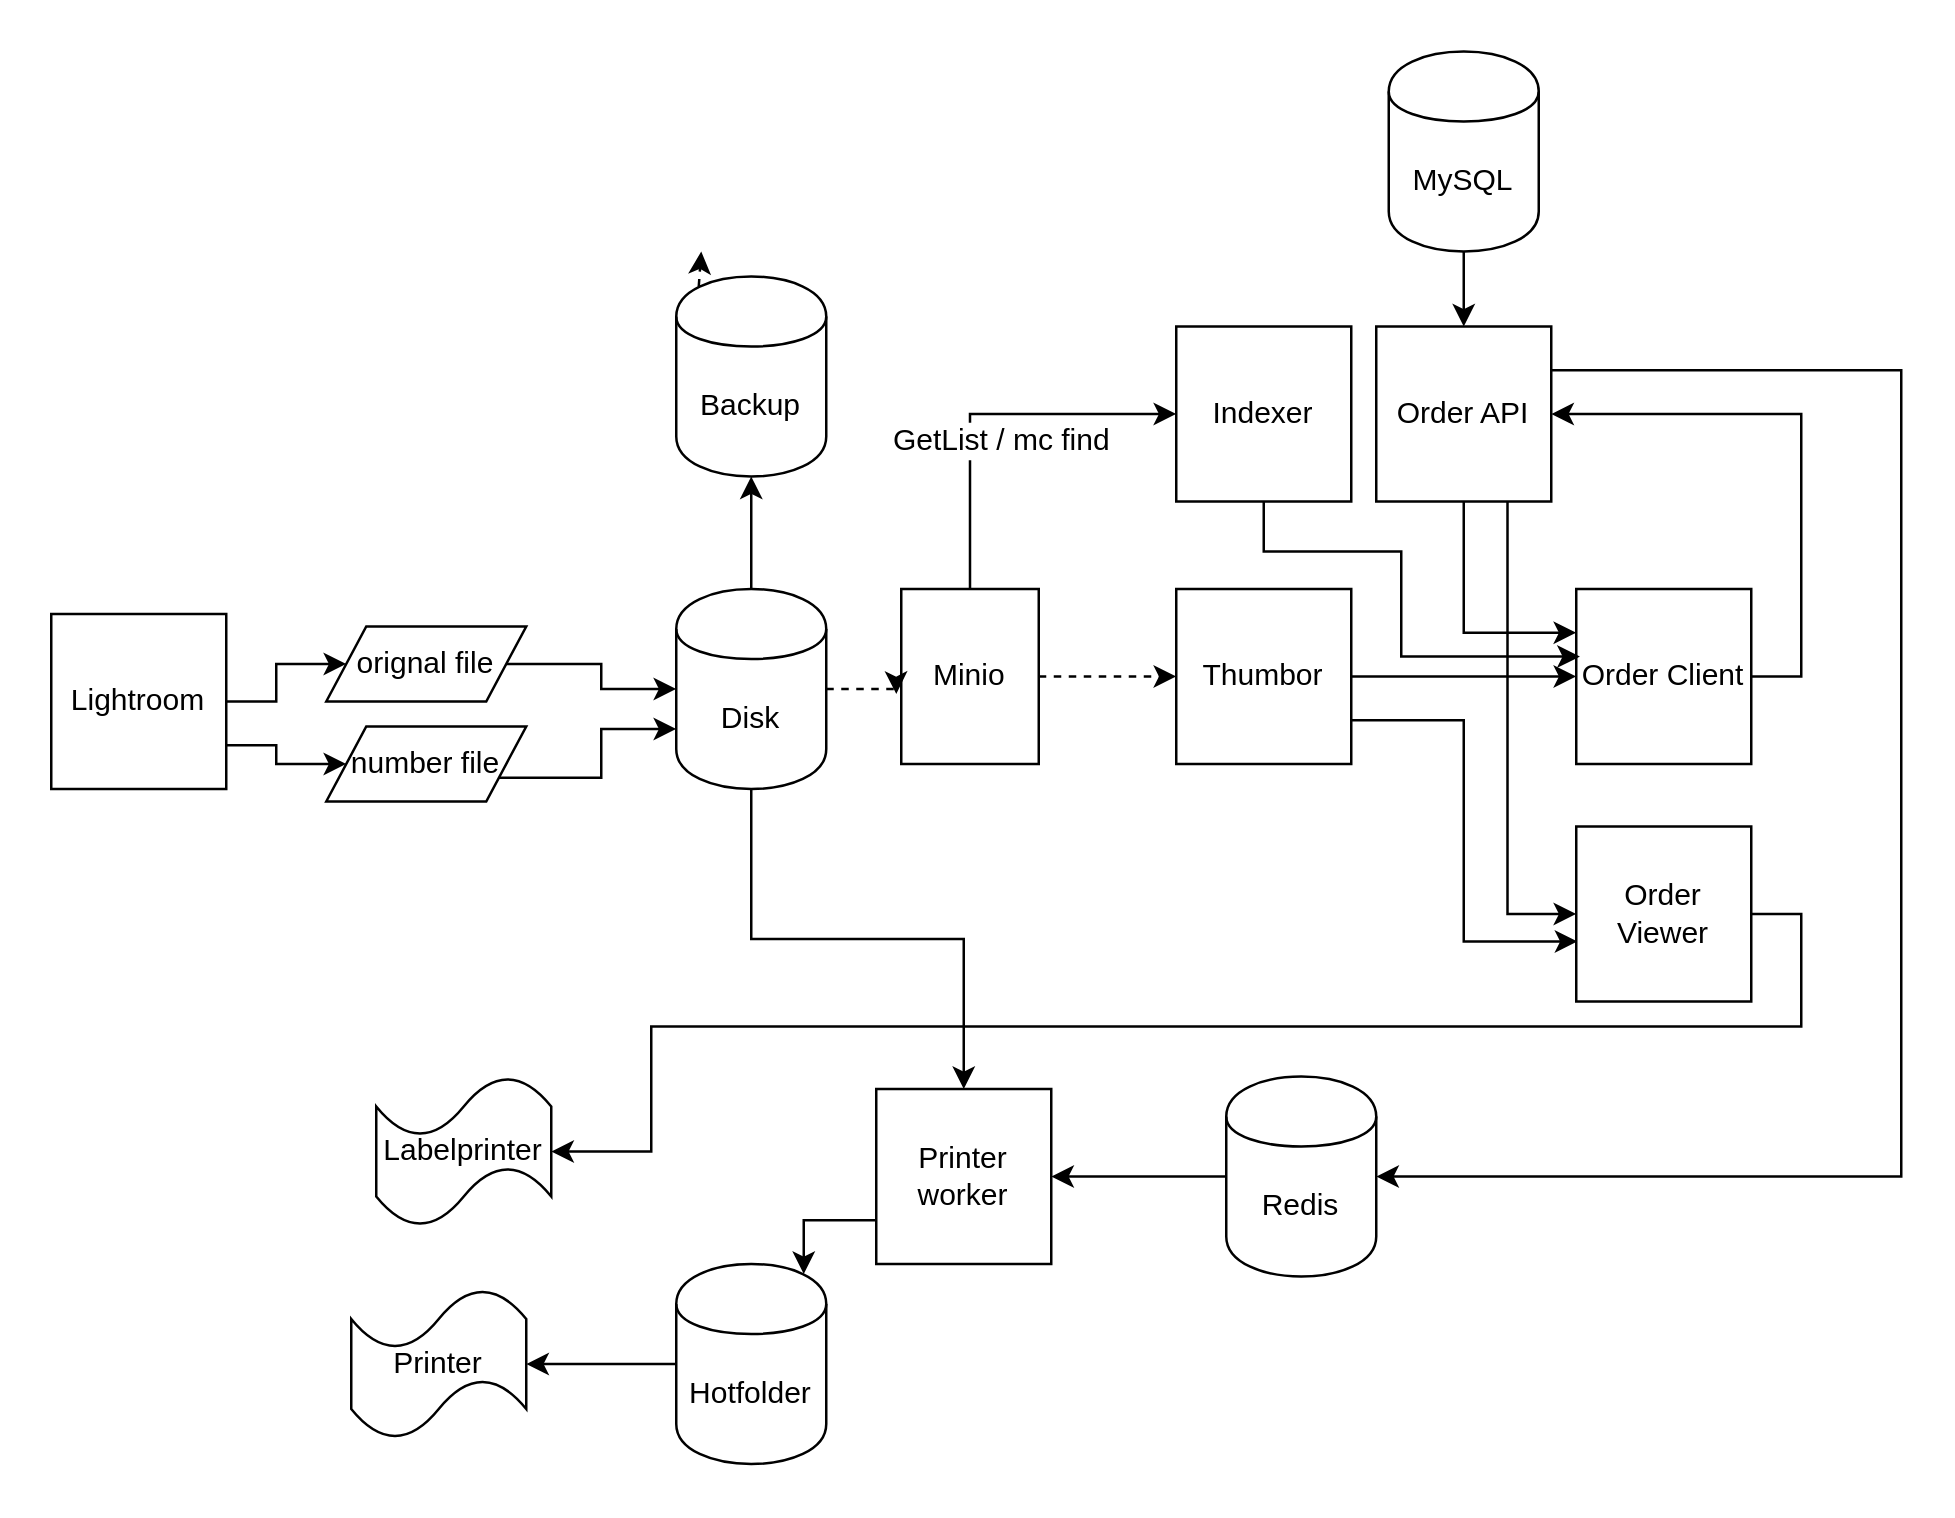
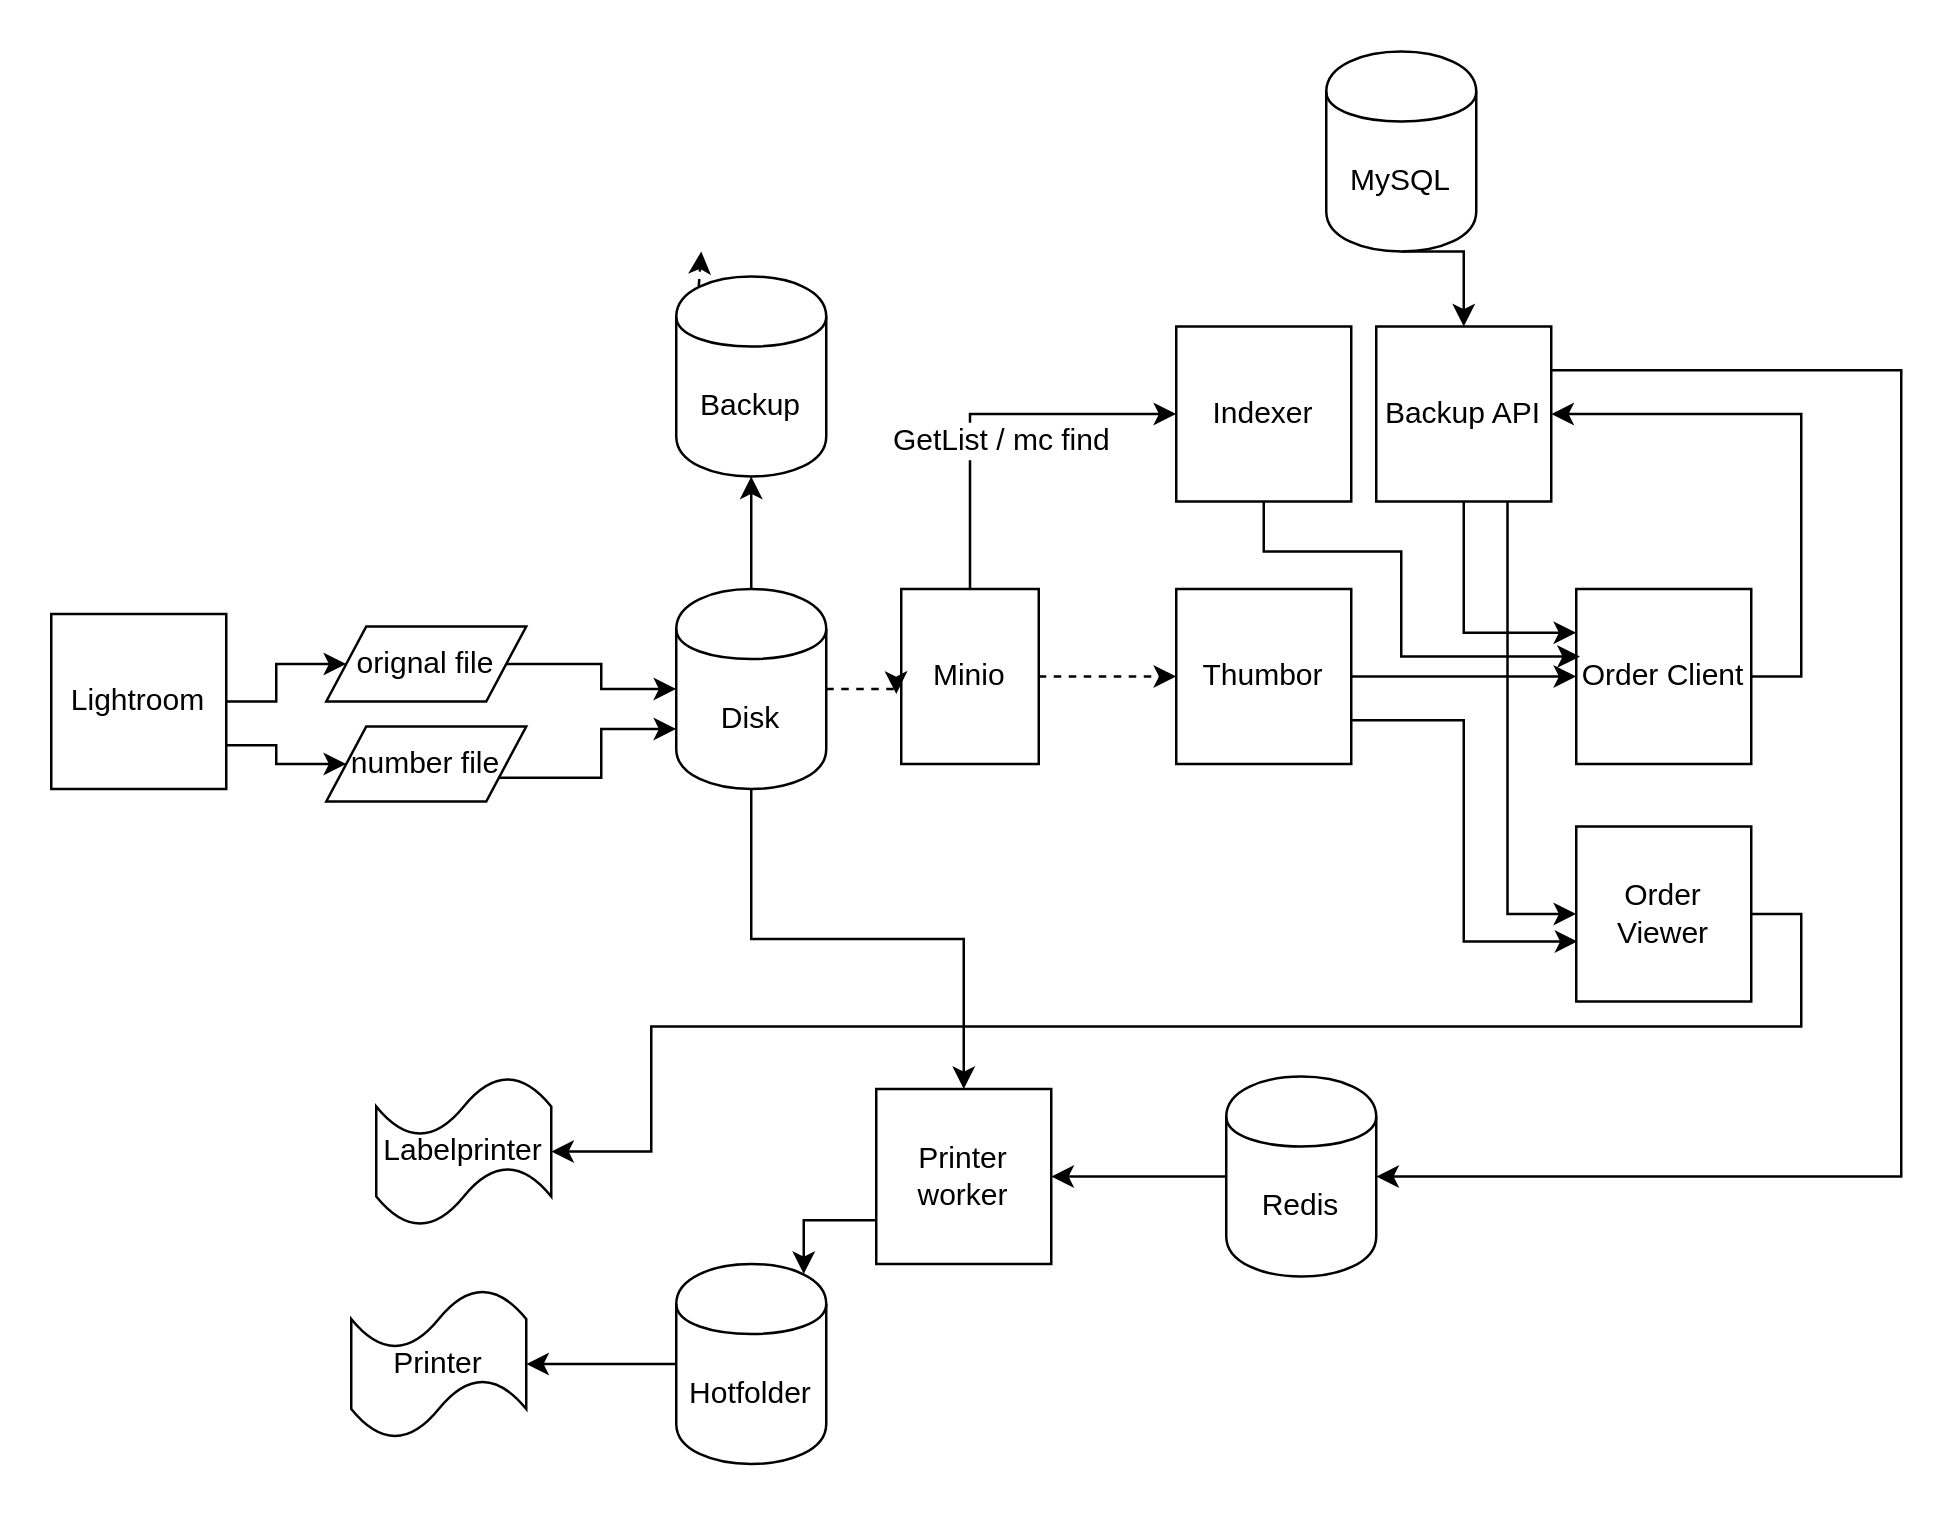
  <mxCell id="0" />
  <mxCell id="1" parent="0" />
  <mxCell id="2" style="edgeStyle=orthogonalEdgeStyle;rounded=0;orthogonalLoop=1;jettySize=auto;html=1;exitX=1;exitY=0.5;exitDx=0;exitDy=0;entryX=0;entryY=0.5;entryDx=0;entryDy=0;" edge="1" parent="1" source="4" target="12"><mxGeometry relative="1" as="geometry" /></mxCell>
  <mxCell id="3" style="edgeStyle=orthogonalEdgeStyle;rounded=0;orthogonalLoop=1;jettySize=auto;html=1;exitX=1;exitY=0.75;exitDx=0;exitDy=0;entryX=0;entryY=0.5;entryDx=0;entryDy=0;" edge="1" parent="1" source="4" target="14"><mxGeometry relative="1" as="geometry" /></mxCell>
  <mxCell id="4" value="Lightroom" style="whiteSpace=wrap;html=1;aspect=fixed;" vertex="1" parent="1"><mxGeometry x="20" y="245" width="70" height="70" as="geometry" /></mxCell>
  <mxCell id="5" style="edgeStyle=orthogonalEdgeStyle;rounded=0;orthogonalLoop=1;jettySize=auto;html=1;exitX=1;exitY=0.5;exitDx=0;exitDy=0;entryX=0;entryY=0.5;entryDx=0;entryDy=0;dashed=1;" edge="1" parent="1" source="8" target="23"><mxGeometry relative="1" as="geometry" /></mxCell>
  <mxCell id="6" style="edgeStyle=orthogonalEdgeStyle;rounded=0;orthogonalLoop=1;jettySize=auto;html=1;exitX=0.5;exitY=0;exitDx=0;exitDy=0;entryX=0;entryY=0.5;entryDx=0;entryDy=0;" edge="1" parent="1" source="8" target="29"><mxGeometry relative="1" as="geometry" /></mxCell>
  <mxCell id="7" value="GetList / mc find&lt;br&gt;" style="text;html=1;resizable=0;points=[];align=center;verticalAlign=middle;labelBackgroundColor=#ffffff;" vertex="1" connectable="0" parent="6"><mxGeometry x="0.072" y="-10" relative="1" as="geometry"><mxPoint as="offset" /></mxGeometry></mxCell>
  <mxCell id="8" value="Minio&lt;br&gt;" style="whiteSpace=wrap;html=1;aspect=fixed;" vertex="1" parent="1"><mxGeometry x="360" y="235" width="55" height="70" as="geometry" /></mxCell>
  <mxCell id="9" style="edgeStyle=orthogonalEdgeStyle;rounded=0;orthogonalLoop=1;jettySize=auto;html=1;exitX=1;exitY=0.5;exitDx=0;exitDy=0;entryX=1;entryY=0.5;entryDx=0;entryDy=0;" edge="1" parent="1" source="10" target="33"><mxGeometry relative="1" as="geometry" /></mxCell>
  <mxCell id="10" value="Order Client&lt;br&gt;" style="whiteSpace=wrap;html=1;aspect=fixed;" vertex="1" parent="1"><mxGeometry x="630" y="235" width="70" height="70" as="geometry" /></mxCell>
  <mxCell id="11" style="edgeStyle=orthogonalEdgeStyle;rounded=0;orthogonalLoop=1;jettySize=auto;html=1;exitX=1;exitY=0.5;exitDx=0;exitDy=0;entryX=0;entryY=0.5;entryDx=0;entryDy=0;" edge="1" parent="1" source="12" target="18"><mxGeometry relative="1" as="geometry" /></mxCell>
  <mxCell id="12" value="orignal file&lt;br&gt;" style="shape=parallelogram;perimeter=parallelogramPerimeter;whiteSpace=wrap;html=1;" vertex="1" parent="1"><mxGeometry x="130" y="250" width="80" height="30" as="geometry" /></mxCell>
  <mxCell id="13" style="edgeStyle=orthogonalEdgeStyle;rounded=0;orthogonalLoop=1;jettySize=auto;html=1;exitX=1;exitY=0.75;exitDx=0;exitDy=0;entryX=0;entryY=0.7;entryDx=0;entryDy=0;" edge="1" parent="1" source="14" target="18"><mxGeometry relative="1" as="geometry" /></mxCell>
  <mxCell id="14" value="number file&lt;br&gt;" style="shape=parallelogram;perimeter=parallelogramPerimeter;whiteSpace=wrap;html=1;" vertex="1" parent="1"><mxGeometry x="130" y="290" width="80" height="30" as="geometry" /></mxCell>
  <mxCell id="15" style="edgeStyle=orthogonalEdgeStyle;rounded=0;orthogonalLoop=1;jettySize=auto;html=1;exitX=1;exitY=0.5;exitDx=0;exitDy=0;entryX=-0.036;entryY=0.6;entryDx=0;entryDy=0;entryPerimeter=0;dashed=1;" edge="1" parent="1" source="18" target="8"><mxGeometry relative="1" as="geometry" /></mxCell>
  <mxCell id="16" style="edgeStyle=orthogonalEdgeStyle;rounded=0;orthogonalLoop=1;jettySize=auto;html=1;exitX=0.5;exitY=0;exitDx=0;exitDy=0;entryX=0.5;entryY=1;entryDx=0;entryDy=0;" edge="1" parent="1" source="18" target="27"><mxGeometry relative="1" as="geometry" /></mxCell>
  <mxCell id="17" style="edgeStyle=orthogonalEdgeStyle;rounded=0;orthogonalLoop=1;jettySize=auto;html=1;exitX=0.5;exitY=1;exitDx=0;exitDy=0;entryX=0.5;entryY=0;entryDx=0;entryDy=0;" edge="1" parent="1" source="18" target="25"><mxGeometry relative="1" as="geometry" /></mxCell>
  <mxCell id="18" value="Disk&lt;br&gt;" style="shape=cylinder;whiteSpace=wrap;html=1;boundedLbl=1;backgroundOutline=1;" vertex="1" parent="1"><mxGeometry x="270" y="235" width="60" height="80" as="geometry" /></mxCell>
  <mxCell id="19" style="edgeStyle=orthogonalEdgeStyle;rounded=0;orthogonalLoop=1;jettySize=auto;html=1;exitX=0;exitY=0.5;exitDx=0;exitDy=0;entryX=1;entryY=0.5;entryDx=0;entryDy=0;entryPerimeter=0;" edge="1" parent="1" source="20" target="40"><mxGeometry relative="1" as="geometry" /></mxCell>
  <mxCell id="20" value="Hotfolder&lt;br&gt;" style="shape=cylinder;whiteSpace=wrap;html=1;boundedLbl=1;backgroundOutline=1;" vertex="1" parent="1"><mxGeometry x="270" y="505" width="60" height="80" as="geometry" /></mxCell>
  <mxCell id="21" style="edgeStyle=orthogonalEdgeStyle;rounded=0;orthogonalLoop=1;jettySize=auto;html=1;exitX=1;exitY=0.5;exitDx=0;exitDy=0;entryX=0;entryY=0.5;entryDx=0;entryDy=0;" edge="1" parent="1" source="23" target="10"><mxGeometry relative="1" as="geometry" /></mxCell>
  <mxCell id="22" style="edgeStyle=orthogonalEdgeStyle;rounded=0;orthogonalLoop=1;jettySize=auto;html=1;exitX=1;exitY=0.75;exitDx=0;exitDy=0;entryX=0.007;entryY=0.657;entryDx=0;entryDy=0;entryPerimeter=0;" edge="1" parent="1" source="23" target="39"><mxGeometry relative="1" as="geometry" /></mxCell>
  <mxCell id="23" value="Thumbor" style="whiteSpace=wrap;html=1;aspect=fixed;" vertex="1" parent="1"><mxGeometry x="470" y="235" width="70" height="70" as="geometry" /></mxCell>
  <mxCell id="24" style="edgeStyle=orthogonalEdgeStyle;rounded=0;orthogonalLoop=1;jettySize=auto;html=1;exitX=0;exitY=0.75;exitDx=0;exitDy=0;entryX=0.85;entryY=0.05;entryDx=0;entryDy=0;entryPerimeter=0;" edge="1" parent="1" source="25" target="20"><mxGeometry relative="1" as="geometry" /></mxCell>
  <mxCell id="25" value="Printer worker" style="whiteSpace=wrap;html=1;aspect=fixed;" vertex="1" parent="1"><mxGeometry x="350" y="435" width="70" height="70" as="geometry" /></mxCell>
  <mxCell id="26" style="edgeStyle=none;rounded=0;orthogonalLoop=1;jettySize=auto;html=1;exitX=0.15;exitY=0.05;exitDx=0;exitDy=0;exitPerimeter=0;dashed=1;" edge="1" parent="1" source="27"><mxGeometry relative="1" as="geometry"><mxPoint x="280" y="100" as="targetPoint" /></mxGeometry></mxCell>
  <mxCell id="27" value="Backup&lt;br&gt;" style="shape=cylinder;whiteSpace=wrap;html=1;boundedLbl=1;backgroundOutline=1;" vertex="1" parent="1"><mxGeometry x="270" y="110" width="60" height="80" as="geometry" /></mxCell>
  <mxCell id="28" style="edgeStyle=orthogonalEdgeStyle;rounded=0;orthogonalLoop=1;jettySize=auto;html=1;exitX=0.5;exitY=1;exitDx=0;exitDy=0;entryX=0.021;entryY=0.386;entryDx=0;entryDy=0;entryPerimeter=0;" edge="1" parent="1" source="29" target="10"><mxGeometry relative="1" as="geometry"><Array as="points"><mxPoint x="505" y="220" /><mxPoint x="560" y="220" /><mxPoint x="560" y="262" /></Array></mxGeometry></mxCell>
  <mxCell id="29" value="Indexer" style="whiteSpace=wrap;html=1;aspect=fixed;" vertex="1" parent="1"><mxGeometry x="470" y="130" width="70" height="70" as="geometry" /></mxCell>
  <mxCell id="30" style="edgeStyle=orthogonalEdgeStyle;rounded=0;orthogonalLoop=1;jettySize=auto;html=1;exitX=0.5;exitY=1;exitDx=0;exitDy=0;entryX=0;entryY=0.25;entryDx=0;entryDy=0;" edge="1" parent="1" source="33" target="10"><mxGeometry relative="1" as="geometry" /></mxCell>
  <mxCell id="31" style="edgeStyle=orthogonalEdgeStyle;rounded=0;orthogonalLoop=1;jettySize=auto;html=1;exitX=1;exitY=0.25;exitDx=0;exitDy=0;entryX=1;entryY=0.5;entryDx=0;entryDy=0;" edge="1" parent="1" source="33" target="37"><mxGeometry relative="1" as="geometry"><Array as="points"><mxPoint x="760" y="148" /><mxPoint x="760" y="470" /></Array></mxGeometry></mxCell>
  <mxCell id="32" style="edgeStyle=orthogonalEdgeStyle;rounded=0;orthogonalLoop=1;jettySize=auto;html=1;exitX=0.75;exitY=1;exitDx=0;exitDy=0;entryX=0;entryY=0.5;entryDx=0;entryDy=0;" edge="1" parent="1" source="33" target="39"><mxGeometry relative="1" as="geometry" /></mxCell>
- <mxCell id="33" value="Order API" style="whiteSpace=wrap;html=1;aspect=fixed;" vertex="1" parent="1"><mxGeometry x="550" y="130" width="70" height="70" as="geometry" /></mxCell>
+ <mxCell id="33" value="Backup API" style="whiteSpace=wrap;html=1;aspect=fixed;" vertex="1" parent="1"><mxGeometry x="550" y="130" width="70" height="70" as="geometry" /></mxCell>
  <mxCell id="34" style="edgeStyle=orthogonalEdgeStyle;rounded=0;orthogonalLoop=1;jettySize=auto;html=1;exitX=0.5;exitY=1;exitDx=0;exitDy=0;entryX=0.5;entryY=0;entryDx=0;entryDy=0;" edge="1" parent="1" source="35" target="33"><mxGeometry relative="1" as="geometry" /></mxCell>
- <mxCell id="35" value="MySQL&lt;br&gt;" style="shape=cylinder;whiteSpace=wrap;html=1;boundedLbl=1;backgroundOutline=1;" vertex="1" parent="1"><mxGeometry x="555" y="20" width="60" height="80" as="geometry" /></mxCell>
+ <mxCell id="35" value="MySQL&lt;br&gt;" style="shape=cylinder;whiteSpace=wrap;html=1;boundedLbl=1;backgroundOutline=1;" vertex="1" parent="1"><mxGeometry x="530" y="20" width="60" height="80" as="geometry" /></mxCell>
  <mxCell id="36" style="edgeStyle=orthogonalEdgeStyle;rounded=0;orthogonalLoop=1;jettySize=auto;html=1;exitX=0;exitY=0.5;exitDx=0;exitDy=0;entryX=1;entryY=0.5;entryDx=0;entryDy=0;" edge="1" parent="1" source="37" target="25"><mxGeometry relative="1" as="geometry" /></mxCell>
  <mxCell id="37" value="Redis&lt;br&gt;" style="shape=cylinder;whiteSpace=wrap;html=1;boundedLbl=1;backgroundOutline=1;" vertex="1" parent="1"><mxGeometry x="490" y="430" width="60" height="80" as="geometry" /></mxCell>
  <mxCell id="38" style="edgeStyle=orthogonalEdgeStyle;rounded=0;orthogonalLoop=1;jettySize=auto;html=1;exitX=1;exitY=0.5;exitDx=0;exitDy=0;entryX=1;entryY=0.5;entryDx=0;entryDy=0;entryPerimeter=0;" edge="1" parent="1" source="39" target="41"><mxGeometry relative="1" as="geometry"><Array as="points"><mxPoint x="720" y="365" /><mxPoint x="720" y="410" /><mxPoint x="260" y="410" /><mxPoint x="260" y="460" /></Array></mxGeometry></mxCell>
  <mxCell id="39" value="Order Viewer&lt;br&gt;" style="whiteSpace=wrap;html=1;aspect=fixed;" vertex="1" parent="1"><mxGeometry x="630" y="330" width="70" height="70" as="geometry" /></mxCell>
  <mxCell id="40" value="Printer" style="shape=tape;whiteSpace=wrap;html=1;" vertex="1" parent="1"><mxGeometry x="140" y="515" width="70" height="60" as="geometry" /></mxCell>
  <mxCell id="41" value="Labelprinter" style="shape=tape;whiteSpace=wrap;html=1;" vertex="1" parent="1"><mxGeometry x="150" y="430" width="70" height="60" as="geometry" /></mxCell>
